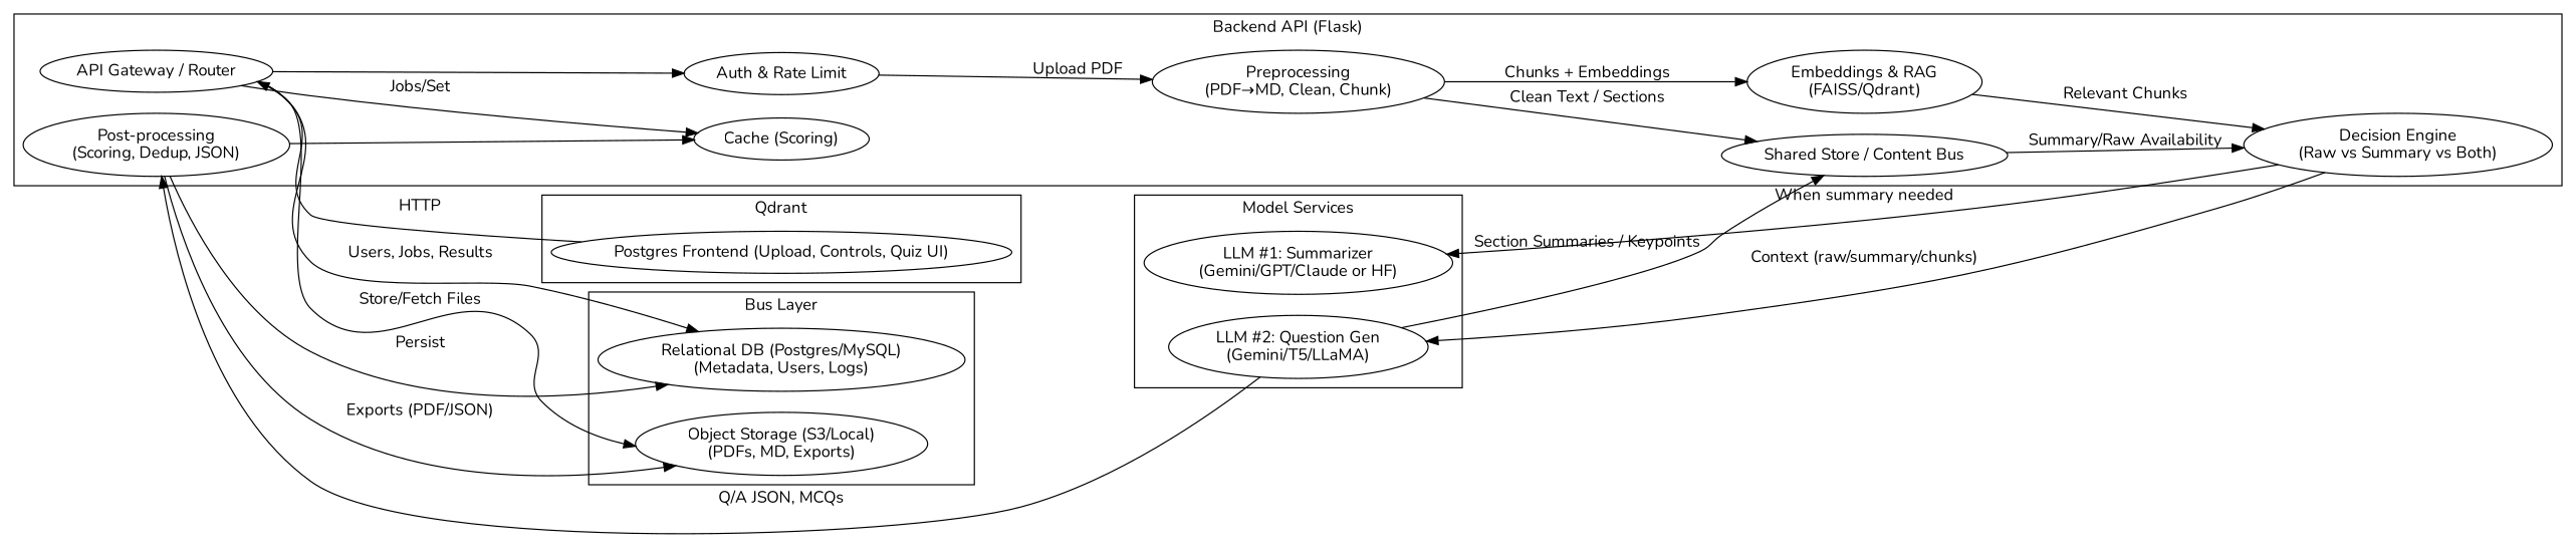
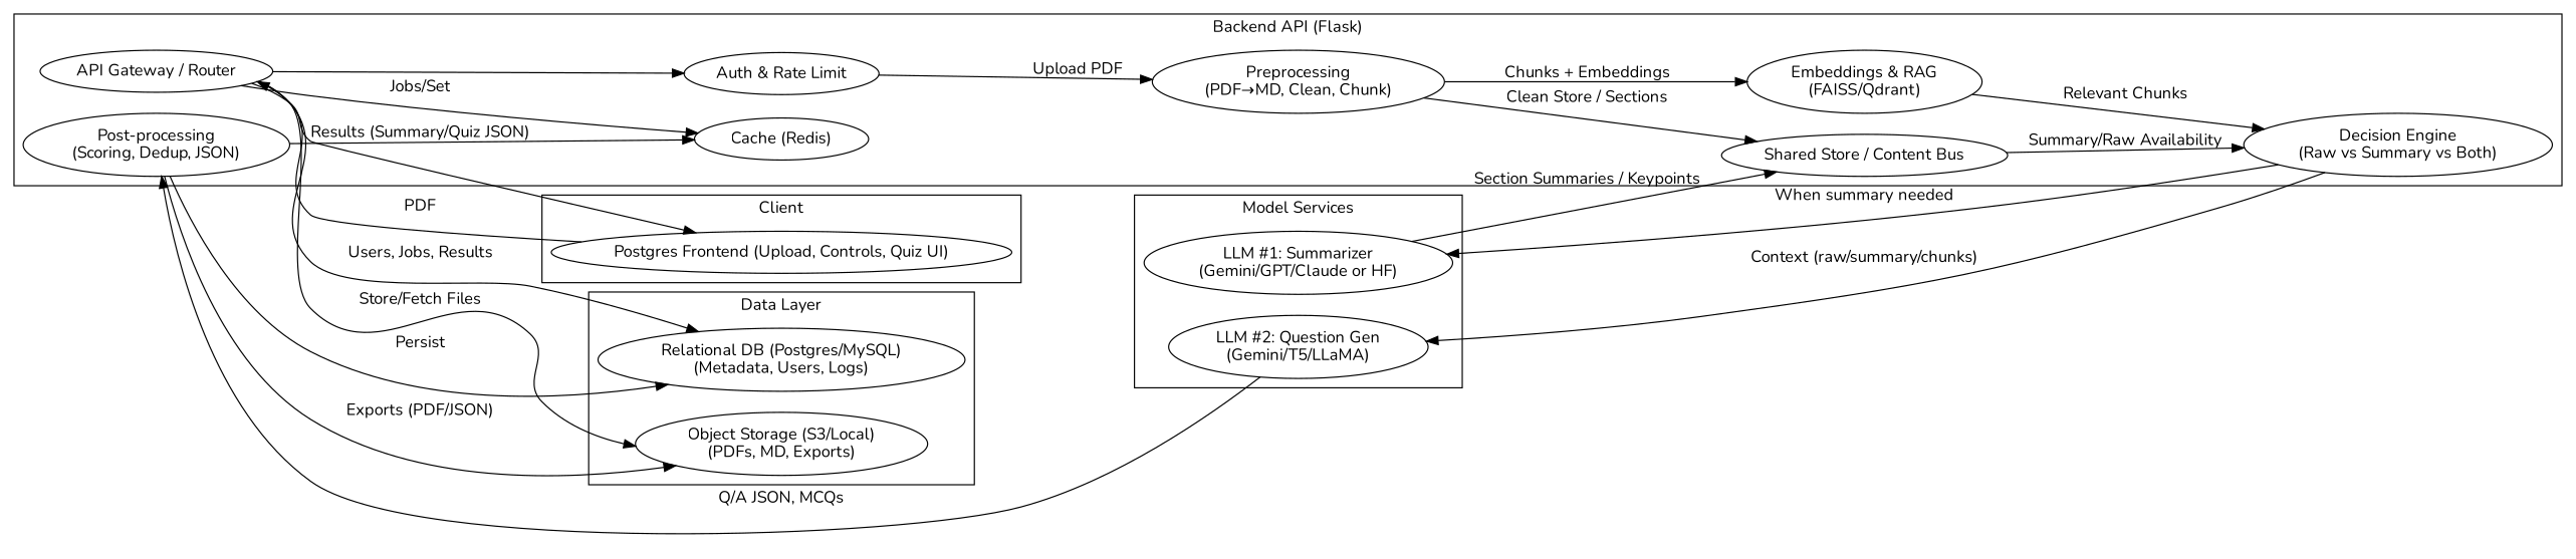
  digraph {
    fontname=Nunito
    rankdir=LR
    node [fontname=Nunito]
    edge [fontname=Nunito]
    n1 [label="API Gateway / Router"]
    n2 [label="Auth & Rate Limit"]
    n3 [label="Preprocessing\n(PDF→MD, Clean, Chunk)"]
    n4 [label="Embeddings & RAG\n(FAISS/Qdrant)"]
-   n5 [label="Cache (Scoring)"]
+   n5 [label="Cache (Redis)"]
    n6 [label="Shared Store / Content Bus"]
    n7 [label="Decision Engine\n(Raw vs Summary vs Both)"]
    n8 [label="Post-processing\n(Scoring, Dedup, JSON)"]
    n9 [label="Postgres Frontend (Upload, Controls, Quiz UI)"]
    n10 [label="LLM #1: Summarizer\n(Gemini/GPT/Claude or HF)"]
    n11 [label="LLM #2: Question Gen\n(Gemini/T5/LLaMA)"]
    n12 [label="Relational DB (Postgres/MySQL)\n(Metadata, Users, Logs)"]
    n13 [label="Object Storage (S3/Local)\n(PDFs, MD, Exports)"]
    subgraph cluster_1 {
      label="Backend API (Flask)"
      n1
      n2
      n3
      n4
      n5
      n6
      n7
      n8
    }
    subgraph cluster_2 {
-     label=Qdrant
+     label=Client
      n9
    }
    subgraph cluster_3 {
      label="Model Services"
      n10
      n11
    }
    subgraph cluster_4 {
-     label="Bus Layer"
+     label="Data Layer"
      n12
      n13
    }
    n1 -> n2
    n1 -> n5 [label="Jobs/Set"]
+   n1 -> n9 [label="Results (Summary/Quiz JSON)"]
    n1 -> n12 [label="Users, Jobs, Results"]
    n1 -> n13 [label="Store/Fetch Files"]
    n2 -> n3 [label="Upload PDF"]
    n3 -> n4 [label="Chunks + Embeddings"]
-   n3 -> n6 [label="Clean Text / Sections"]
+   n3 -> n6 [label="Clean Store / Sections"]
    n4 -> n7 [label="Relevant Chunks"]
    n6 -> n7 [label="Summary/Raw Availability"]
    n7 -> n10 [label="When summary needed"]
    n7 -> n11 [label="Context (raw/summary/chunks)"]
    n8 -> n5
    n8 -> n12 [label=Persist]
    n8 -> n13 [label="Exports (PDF/JSON)"]
-   n9 -> n1 [label=HTTP]
-   n11 -> n6 [label="Section Summaries / Keypoints"]
+   n9 -> n1 [label=PDF]
+   n10 -> n6 [label="Section Summaries / Keypoints"]
    n11 -> n8 [label="Q/A JSON, MCQs"]
  }
